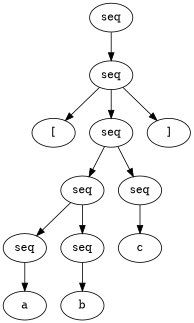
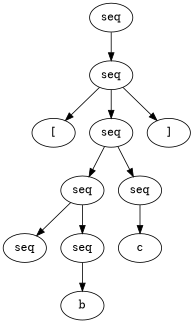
  digraph {
    n1 [label=seq]
    n2 [label=seq]
    n3 [label="["]
    n4 [label=seq]
    n5 [label="]"]
    n6 [label=seq]
    n7 [label=seq]
    n8 [label=seq]
    n9 [label=seq]
    n10 [label=c]
-   n11 [label=a]
    n12 [label=b]
    n1 -> n2
    n2 -> n3
    n2 -> n4
    n2 -> n5
    n4 -> n6
    n4 -> n7
    n6 -> n8
    n6 -> n9
    n7 -> n10
-   n8 -> n11
    n9 -> n12
  }
